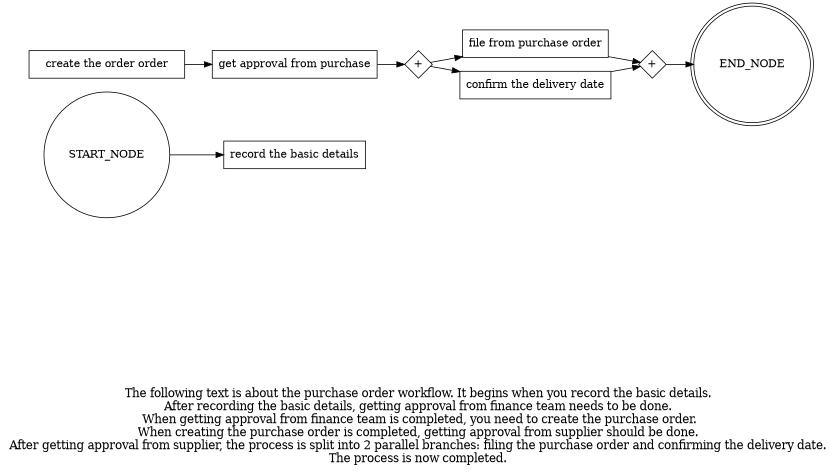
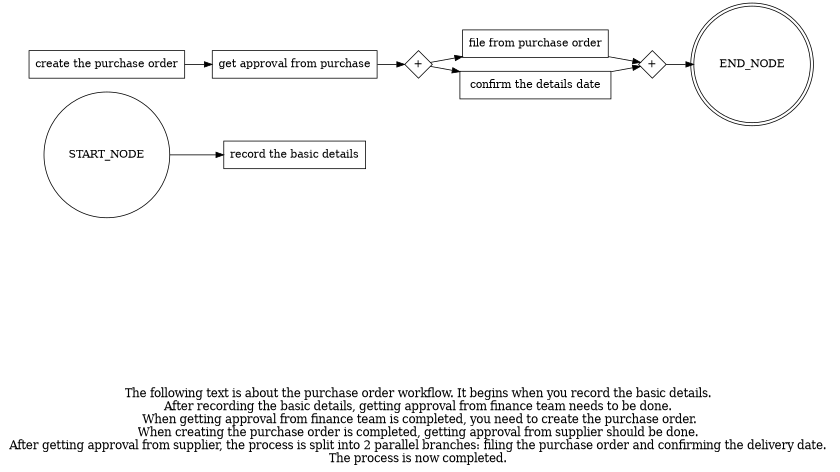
  digraph {
    fontsize=15
    label="\n\n\nThe following text is about the purchase order workflow. It begins when you record the basic details. \nAfter recording the basic details, getting approval from finance team needs to be done. \nWhen getting approval from finance team is completed, you need to create the purchase order.\nWhen creating the purchase order is completed, getting approval from supplier should be done. \nAfter getting approval from supplier, the process is split into 2 parallel branches: filing the purchase order and confirming the delivery date. \nThe process is now completed. \n"
    rankdir=LR
    node [shape=box]
    "record the basic details"
-   "create the purchase order" [label="create the order order"]
+   "create the purchase order"
    n3 [label="get approval from purchase"]
    n4 [fixedsize=true label="+" shape=diamond width=0.5]
    n5 [label="file from purchase order"]
-   "confirm the delivery date"
+   "confirm the delivery date" [label="confirm the details date"]
    n7 [fixedsize=true label="+" shape=diamond width=0.5]
    END_NODE [shape=doublecircle width=0.2]
    START_NODE [shape=circle width=0.3]
    subgraph sub_1 {
      "record the basic details"
      "create the purchase order"
      n3
      n4
      n5
      "confirm the delivery date"
      n7
    }
    "create the purchase order" -> n3
    n3 -> n4
    n4 -> n5
    n4 -> "confirm the delivery date"
    n5 -> n7
    "confirm the delivery date" -> n7
    n7 -> END_NODE
    START_NODE -> "record the basic details"
  }
